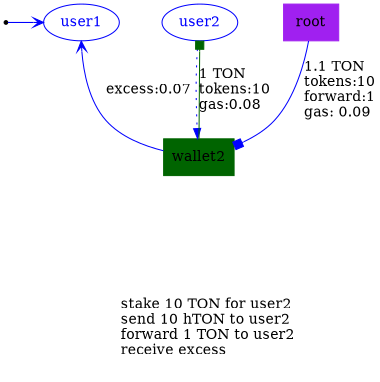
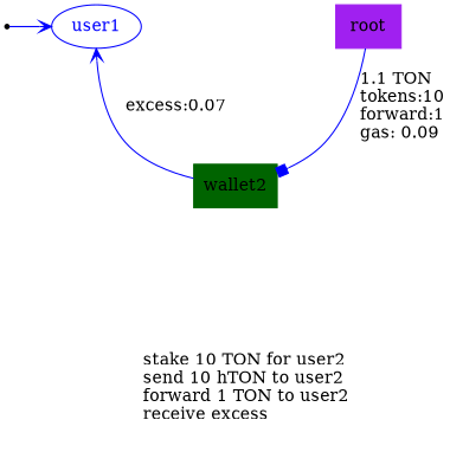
  digraph {
    label="\n        stake 10 TON for user2\l        send 10 hTON to user2\l        forward 1 TON to user2\l        receive excess\l        "
    splines=spline
    node [shape=oval color=blue]
    edge [arrowhead=vee color=blue]
    external [shape=point color=""]
    user1 [fontcolor=blue]
-   user2 [fontcolor=blue]
    wallet2 [color=darkgreen shape=box style=filled]
    root [color=purple shape=box style=filled]
    subgraph sub_1 {
      rank=min
      external
      user1
-     user2
    }
    subgraph sub_2 {
      rank=max
      wallet2
    }
    external -> user1
-   user2 -> wallet2 [arrowhead=normal style=dotted]
    wallet2 -> user1 [label="excess:0.07\l"]
-   wallet2 -> user2 [arrowhead=box color=darkgreen label="1 TON\ltokens:10\lgas:0.08\l"]
    root -> wallet2 [arrowhead=box label="1.1 TON\ltokens:10\lforward:1\lgas: 0.09\l"]
  }
